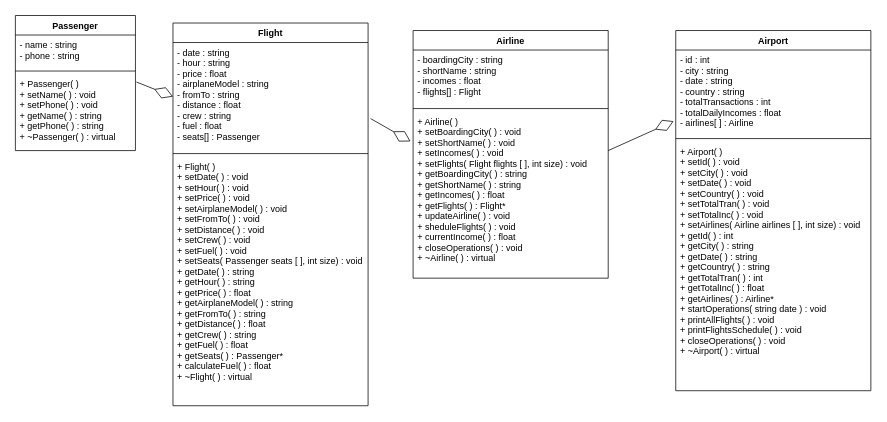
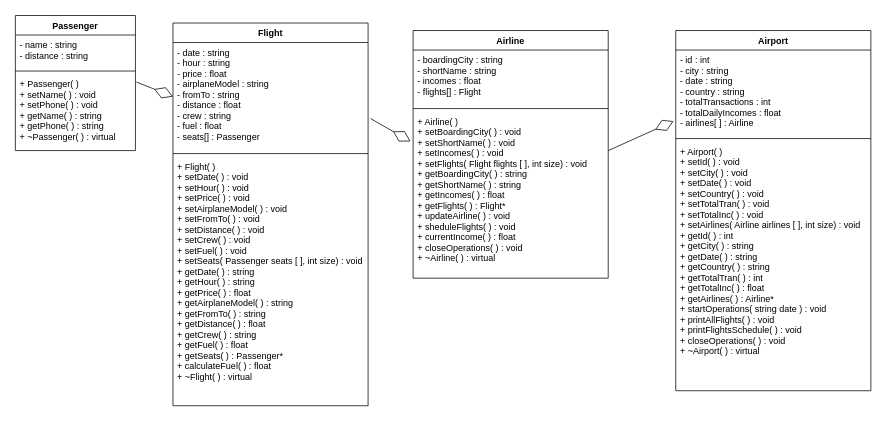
  <mxCell id="0" />
  <mxCell id="1" parent="0" />
  <mxCell id="2" value="Passenger" style="swimlane;fontStyle=1;align=center;verticalAlign=top;childLayout=stackLayout;horizontal=1;startSize=26;horizontalStack=0;resizeParent=1;resizeParentMax=0;resizeLast=0;collapsible=1;marginBottom=0;" vertex="1" parent="1"><mxGeometry x="20" y="20" width="160" height="180" as="geometry" /></mxCell>
- <mxCell id="3" value="- name : string&#10;- phone : string" style="text;strokeColor=none;fillColor=none;align=left;verticalAlign=top;spacingLeft=4;spacingRight=4;overflow=hidden;rotatable=0;points=[[0,0.5],[1,0.5]];portConstraint=eastwest;" vertex="1" parent="2"><mxGeometry y="26" width="160" height="44" as="geometry" /></mxCell>
+ <mxCell id="3" value="- name : string&#10;- distance : string" style="text;strokeColor=none;fillColor=none;align=left;verticalAlign=top;spacingLeft=4;spacingRight=4;overflow=hidden;rotatable=0;points=[[0,0.5],[1,0.5]];portConstraint=eastwest;" vertex="1" parent="2"><mxGeometry y="26" width="160" height="44" as="geometry" /></mxCell>
  <mxCell id="4" value="" style="line;strokeWidth=1;fillColor=none;align=left;verticalAlign=middle;spacingTop=-1;spacingLeft=3;spacingRight=3;rotatable=0;labelPosition=right;points=[];portConstraint=eastwest;strokeColor=inherit;" vertex="1" parent="2"><mxGeometry y="70" width="160" height="8" as="geometry" /></mxCell>
  <mxCell id="5" value="+ Passenger( )&#10;+ setName( ) : void&#10;+ setPhone( ) : void&#10;+ getName( ) : string&#10;+ getPhone( ) : string&#10;+ ~Passenger( ) : virtual" style="text;strokeColor=none;fillColor=none;align=left;verticalAlign=top;spacingLeft=4;spacingRight=4;overflow=hidden;rotatable=0;points=[[0,0.5],[1,0.5]];portConstraint=eastwest;" vertex="1" parent="2"><mxGeometry y="78" width="160" height="102" as="geometry" /></mxCell>
  <mxCell id="6" value="Flight" style="swimlane;fontStyle=1;align=center;verticalAlign=top;childLayout=stackLayout;horizontal=1;startSize=26;horizontalStack=0;resizeParent=1;resizeParentMax=0;resizeLast=0;collapsible=1;marginBottom=0;" vertex="1" parent="1"><mxGeometry x="230" y="30" width="260" height="510" as="geometry" /></mxCell>
  <mxCell id="7" value="- date : string &#10;- hour : string &#10;- price : float&#10;- airplaneModel : string &#10;- fromTo : string &#10;- distance : float&#10;- crew : string &#10;- fuel : float&#10;- seats[] : Passenger" style="text;strokeColor=none;fillColor=none;align=left;verticalAlign=top;spacingLeft=4;spacingRight=4;overflow=hidden;rotatable=0;points=[[0,0.5],[1,0.5]];portConstraint=eastwest;" vertex="1" parent="6"><mxGeometry y="26" width="260" height="144" as="geometry" /></mxCell>
  <mxCell id="8" value="" style="line;strokeWidth=1;fillColor=none;align=left;verticalAlign=middle;spacingTop=-1;spacingLeft=3;spacingRight=3;rotatable=0;labelPosition=right;points=[];portConstraint=eastwest;strokeColor=inherit;" vertex="1" parent="6"><mxGeometry y="170" width="260" height="8" as="geometry" /></mxCell>
  <mxCell id="9" value="+ Flight( )&#10;+ setDate( ) : void&#10;+ setHour( ) : void&#10;+ setPrice( ) : void&#10;+ setAirplaneModel( ) : void&#10;+ setFromTo( ) : void&#10;+ setDistance( ) : void&#10;+ setCrew( ) : void&#10;+ setFuel( ) : void&#10;+ setSeats( Passenger seats [ ], int size) : void &#10;+ getDate( ) : string&#10;+ getHour( ) : string&#10;+ getPrice( ) : float&#10;+ getAirplaneModel( ) : string&#10;+ getFromTo( ) : string&#10;+ getDistance( ) : float&#10;+ getCrew( ) : string&#10;+ getFuel( ) : float&#10;+ getSeats( ) : Passenger*&#10;+ calculateFuel( ) : float&#10;+ ~Flight( ) : virtual" style="text;strokeColor=none;fillColor=none;align=left;verticalAlign=top;spacingLeft=4;spacingRight=4;overflow=hidden;rotatable=0;points=[[0,0.5],[1,0.5]];portConstraint=eastwest;" vertex="1" parent="6"><mxGeometry y="178" width="260" height="332" as="geometry" /></mxCell>
  <mxCell id="10" value="" style="endArrow=diamondThin;endFill=0;endSize=24;html=1;entryX=0;entryY=0.5;entryDx=0;entryDy=0;exitX=1.008;exitY=0.104;exitDx=0;exitDy=0;exitPerimeter=0;" edge="1" parent="1" source="5" target="7"><mxGeometry width="160" relative="1" as="geometry"><mxPoint x="170" y="120" as="sourcePoint" /><mxPoint x="330" y="120" as="targetPoint" /></mxGeometry></mxCell>
  <mxCell id="11" value="Airline" style="swimlane;fontStyle=1;align=center;verticalAlign=top;childLayout=stackLayout;horizontal=1;startSize=26;horizontalStack=0;resizeParent=1;resizeParentMax=0;resizeLast=0;collapsible=1;marginBottom=0;" vertex="1" parent="1"><mxGeometry x="550" y="40" width="260" height="330" as="geometry" /></mxCell>
  <mxCell id="12" value="- boardingCity : string &#10;- shortName : string &#10;- incomes : float&#10;- flights[] : Flight" style="text;strokeColor=none;fillColor=none;align=left;verticalAlign=top;spacingLeft=4;spacingRight=4;overflow=hidden;rotatable=0;points=[[0,0.5],[1,0.5]];portConstraint=eastwest;" vertex="1" parent="11"><mxGeometry y="26" width="260" height="74" as="geometry" /></mxCell>
  <mxCell id="13" value="" style="line;strokeWidth=1;fillColor=none;align=left;verticalAlign=middle;spacingTop=-1;spacingLeft=3;spacingRight=3;rotatable=0;labelPosition=right;points=[];portConstraint=eastwest;strokeColor=inherit;" vertex="1" parent="11"><mxGeometry y="100" width="260" height="8" as="geometry" /></mxCell>
  <mxCell id="14" value="+ Airline( )&#10;+ setBoardingCity( ) : void&#10;+ setShortName( ) : void&#10;+ setIncomes( ) : void&#10;+ setFlights( Flight flights [ ], int size) : void &#10;+ getBoardingCity( ) : string&#10;+ getShortName( ) : string&#10;+ getIncomes( ) : float&#10;+ getFlights( ) : Flight*&#10;+ updateAirline( ) : void&#10;+ sheduleFlights( ) : void&#10;+ currentIncome( ) : float&#10;+ closeOperations( ) : void &#10;+ ~Airline( ) : virtual" style="text;strokeColor=none;fillColor=none;align=left;verticalAlign=top;spacingLeft=4;spacingRight=4;overflow=hidden;rotatable=0;points=[[0,0.5],[1,0.5]];portConstraint=eastwest;" vertex="1" parent="11"><mxGeometry y="108" width="260" height="222" as="geometry" /></mxCell>
  <mxCell id="15" value="" style="endArrow=diamondThin;endFill=0;endSize=24;html=1;entryX=-0.013;entryY=0.179;entryDx=0;entryDy=0;entryPerimeter=0;exitX=1.013;exitY=0.704;exitDx=0;exitDy=0;exitPerimeter=0;" edge="1" parent="1" source="7" target="14"><mxGeometry width="160" relative="1" as="geometry"><mxPoint x="510" y="140" as="sourcePoint" /><mxPoint x="650" y="130" as="targetPoint" /></mxGeometry></mxCell>
  <mxCell id="16" value="Airport" style="swimlane;fontStyle=1;align=center;verticalAlign=top;childLayout=stackLayout;horizontal=1;startSize=26;horizontalStack=0;resizeParent=1;resizeParentMax=0;resizeLast=0;collapsible=1;marginBottom=0;" vertex="1" parent="1"><mxGeometry x="900" y="40" width="260" height="480" as="geometry" /></mxCell>
  <mxCell id="17" value="- id : int &#10;- city : string &#10;- date : string&#10;- country : string &#10;- totalTransactions : int &#10;- totalDailyIncomes : float&#10;- airlines[ ] : Airline" style="text;strokeColor=none;fillColor=none;align=left;verticalAlign=top;spacingLeft=4;spacingRight=4;overflow=hidden;rotatable=0;points=[[0,0.5],[1,0.5]];portConstraint=eastwest;" vertex="1" parent="16"><mxGeometry y="26" width="260" height="114" as="geometry" /></mxCell>
  <mxCell id="18" value="" style="line;strokeWidth=1;fillColor=none;align=left;verticalAlign=middle;spacingTop=-1;spacingLeft=3;spacingRight=3;rotatable=0;labelPosition=right;points=[];portConstraint=eastwest;strokeColor=inherit;" vertex="1" parent="16"><mxGeometry y="140" width="260" height="8" as="geometry" /></mxCell>
  <mxCell id="19" value="+ Airport( )&#10;+ setId( ) : void&#10;+ setCity( ) : void&#10;+ setDate( ) : void&#10;+ setCountry( ) : void&#10;+ setTotalTran( ) : void&#10;+ setTotalInc( ) : void&#10;+ setAirlines( Airline airlines [ ], int size) : void &#10;+ getId( ) : int&#10;+ getCity( ) : string&#10;+ getDate( ) : string&#10;+ getCountry( ) : string&#10;+ getTotalTran( ) : int&#10;+ getTotalInc( ) : float&#10;+ getAirlines( ) : Airline*&#10;+ startOperations( string date ) : void&#10;+ printAllFlights( ) : void&#10;+ printFlightsSchedule( ) : void&#10;+ closeOperations( ) : void&#10;+ ~Airport( ) : virtual" style="text;strokeColor=none;fillColor=none;align=left;verticalAlign=top;spacingLeft=4;spacingRight=4;overflow=hidden;rotatable=0;points=[[0,0.5],[1,0.5]];portConstraint=eastwest;" vertex="1" parent="16"><mxGeometry y="148" width="260" height="332" as="geometry" /></mxCell>
  <mxCell id="20" value="" style="endArrow=diamondThin;endFill=0;endSize=24;html=1;entryX=-0.011;entryY=0.832;entryDx=0;entryDy=0;entryPerimeter=0;" edge="1" parent="1" target="17"><mxGeometry width="160" relative="1" as="geometry"><mxPoint x="810" y="200" as="sourcePoint" /><mxPoint x="890" y="200" as="targetPoint" /></mxGeometry></mxCell>
